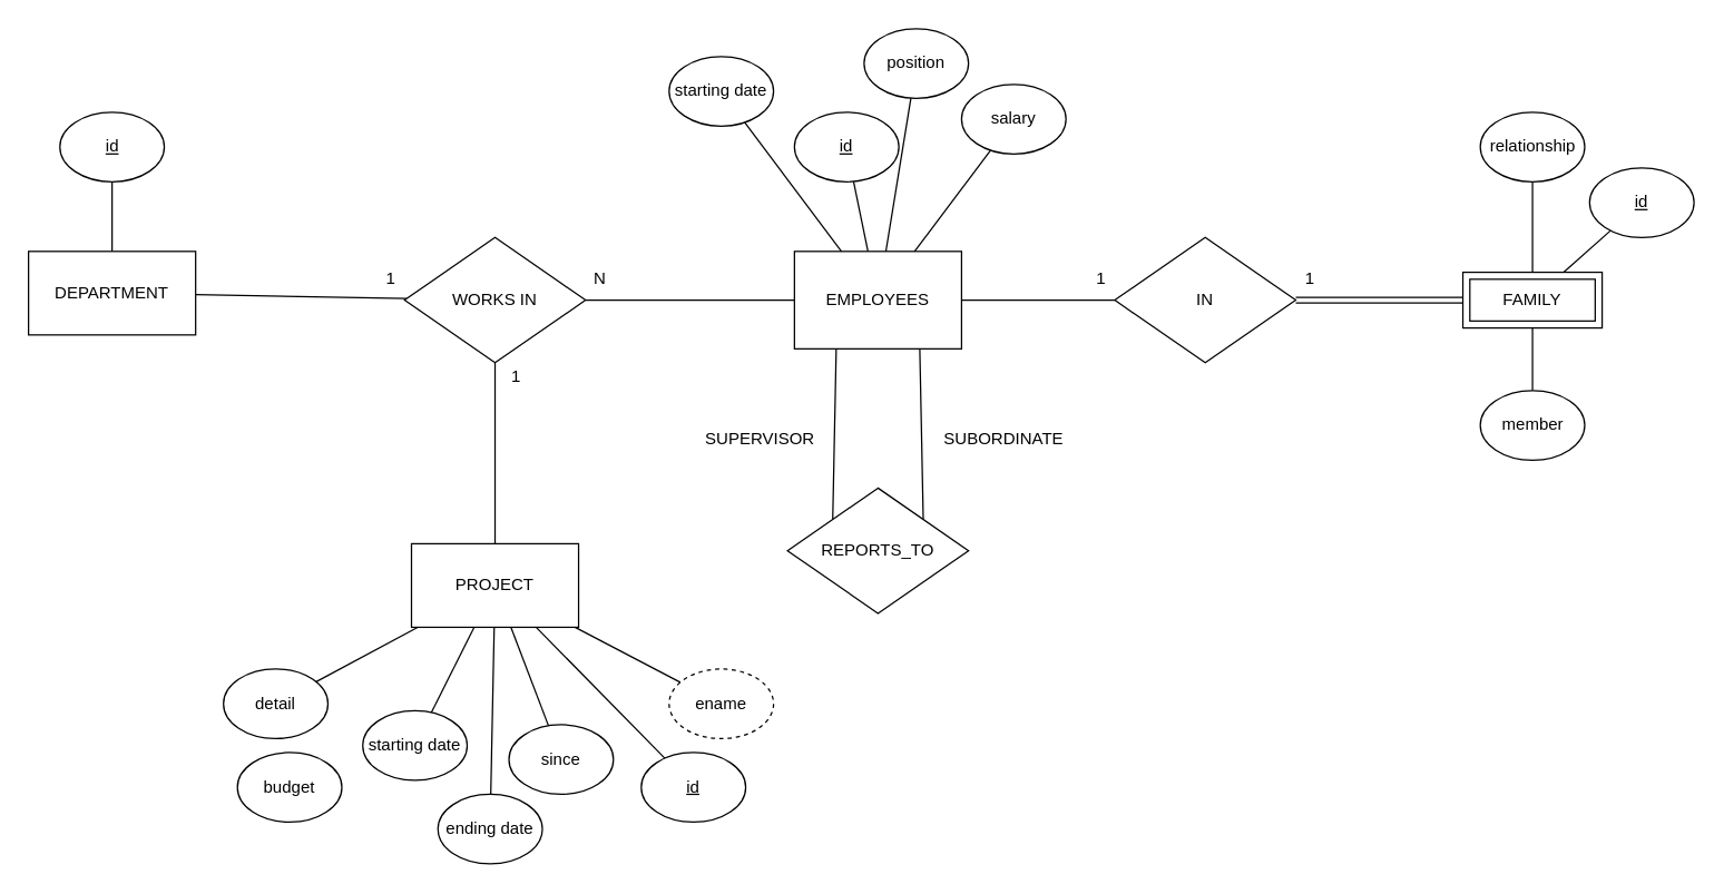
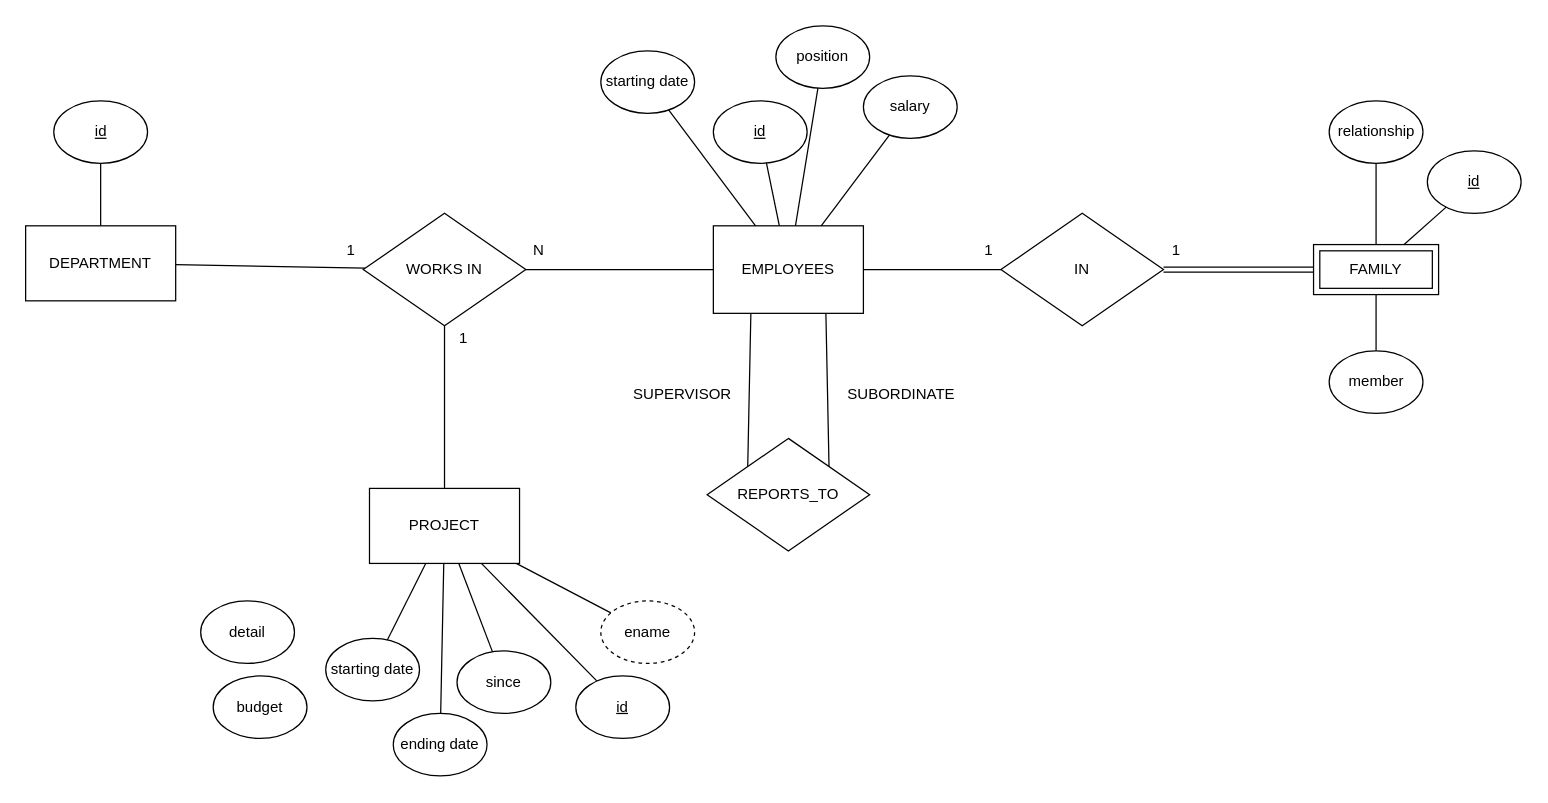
  <mxCell id="0" />
  <mxCell id="1" parent="0" />
  <mxCell id="2" value="" style="rounded=0;orthogonalLoop=1;jettySize=auto;html=1;endArrow=none;endFill=0;" edge="1" parent="1" source="4" target="10"><mxGeometry relative="1" as="geometry"><mxPoint x="220" y="210" as="targetPoint" /></mxGeometry></mxCell>
  <mxCell id="3" value="" style="edgeStyle=none;rounded=0;orthogonalLoop=1;jettySize=auto;html=1;endArrow=none;endFill=0;" edge="1" parent="1" source="4" target="27"><mxGeometry relative="1" as="geometry" /></mxCell>
  <mxCell id="4" value="DEPARTMENT" style="rounded=0;whiteSpace=wrap;html=1;" vertex="1" parent="1"><mxGeometry x="20" y="180" width="120" height="60" as="geometry" /></mxCell>
  <mxCell id="5" value="" style="edgeStyle=none;rounded=0;orthogonalLoop=1;jettySize=auto;html=1;endArrow=none;endFill=0;entryX=1;entryY=0;entryDx=0;entryDy=0;exitX=0.75;exitY=1;exitDx=0;exitDy=0;" edge="1" parent="1" source="7" target="19"><mxGeometry relative="1" as="geometry"><mxPoint x="660" y="340" as="targetPoint" /></mxGeometry></mxCell>
  <mxCell id="6" value="" style="edgeStyle=none;rounded=0;orthogonalLoop=1;jettySize=auto;html=1;endArrow=none;endFill=0;" edge="1" parent="1" source="7" target="26"><mxGeometry relative="1" as="geometry" /></mxCell>
  <mxCell id="7" value="EMPLOYEES" style="rounded=0;whiteSpace=wrap;html=1;" vertex="1" parent="1"><mxGeometry x="570" y="180" width="120" height="70" as="geometry" /></mxCell>
  <mxCell id="8" value="" style="edgeStyle=none;rounded=0;orthogonalLoop=1;jettySize=auto;html=1;endArrow=none;endFill=0;" edge="1" parent="1" source="10" target="7"><mxGeometry relative="1" as="geometry"><mxPoint x="500" y="215" as="targetPoint" /></mxGeometry></mxCell>
  <mxCell id="9" value="" style="edgeStyle=none;rounded=0;orthogonalLoop=1;jettySize=auto;html=1;endArrow=none;endFill=0;" edge="1" parent="1" source="10" target="18"><mxGeometry relative="1" as="geometry"><mxPoint x="355" y="340" as="targetPoint" /></mxGeometry></mxCell>
  <mxCell id="10" value="WORKS IN" style="rhombus;whiteSpace=wrap;html=1;" vertex="1" parent="1"><mxGeometry x="290" y="170" width="130" height="90" as="geometry" /></mxCell>
  <mxCell id="11" value="N" style="text;html=1;align=center;verticalAlign=middle;resizable=0;points=[];autosize=1;" vertex="1" parent="1"><mxGeometry x="420" y="190" width="20" height="20" as="geometry" /></mxCell>
  <mxCell id="12" value="1" style="text;html=1;align=center;verticalAlign=middle;resizable=0;points=[];autosize=1;" vertex="1" parent="1"><mxGeometry x="270" y="190" width="20" height="20" as="geometry" /></mxCell>
  <mxCell id="13" value="" style="edgeStyle=none;rounded=0;orthogonalLoop=1;jettySize=auto;html=1;endArrow=none;endFill=0;entryX=0.25;entryY=1;entryDx=0;entryDy=0;exitX=0;exitY=0;exitDx=0;exitDy=0;" edge="1" parent="1" source="19" target="7"><mxGeometry relative="1" as="geometry"><mxPoint x="600" y="340" as="sourcePoint" /><mxPoint x="490" y="375" as="targetPoint" /></mxGeometry></mxCell>
  <mxCell id="14" value="" style="edgeStyle=none;rounded=0;orthogonalLoop=1;jettySize=auto;html=1;endArrow=none;endFill=0;" edge="1" parent="1" source="18" target="23"><mxGeometry relative="1" as="geometry" /></mxCell>
  <mxCell id="15" value="" style="edgeStyle=none;rounded=0;orthogonalLoop=1;jettySize=auto;html=1;endArrow=none;endFill=0;" edge="1" parent="1" source="18" target="24"><mxGeometry relative="1" as="geometry" /></mxCell>
  <mxCell id="16" value="" style="edgeStyle=none;rounded=0;orthogonalLoop=1;jettySize=auto;html=1;endArrow=none;endFill=0;" edge="1" parent="1" source="18" target="25"><mxGeometry relative="1" as="geometry"><mxPoint x="495" y="420" as="targetPoint" /></mxGeometry></mxCell>
  <mxCell id="17" value="" style="edgeStyle=none;rounded=0;orthogonalLoop=1;jettySize=auto;html=1;endArrow=none;endFill=0;" edge="1" parent="1" source="18" target="33"><mxGeometry relative="1" as="geometry"><mxPoint x="495" y="420" as="targetPoint" /></mxGeometry></mxCell>
  <mxCell id="18" value="PROJECT" style="rounded=0;whiteSpace=wrap;html=1;" vertex="1" parent="1"><mxGeometry x="295" y="390" width="120" height="60" as="geometry" /></mxCell>
  <mxCell id="19" value="REPORTS_TO" style="rhombus;whiteSpace=wrap;html=1;" vertex="1" parent="1"><mxGeometry x="565" y="350" width="130" height="90" as="geometry" /></mxCell>
  <mxCell id="20" value="SUPERVISOR" style="text;html=1;align=center;verticalAlign=middle;resizable=0;points=[];autosize=1;" vertex="1" parent="1"><mxGeometry x="500" y="305" width="90" height="20" as="geometry" /></mxCell>
  <mxCell id="21" value="SUBORDINATE" style="text;html=1;align=center;verticalAlign=middle;resizable=0;points=[];autosize=1;" vertex="1" parent="1"><mxGeometry x="670" y="305" width="100" height="20" as="geometry" /></mxCell>
  <mxCell id="22" value="1" style="text;html=1;align=center;verticalAlign=middle;resizable=0;points=[];autosize=1;" vertex="1" parent="1"><mxGeometry x="360" y="260" width="20" height="20" as="geometry" /></mxCell>
  <mxCell id="23" value="starting date" style="ellipse;whiteSpace=wrap;html=1;" vertex="1" parent="1"><mxGeometry x="260" y="510" width="75" height="50" as="geometry" /></mxCell>
  <mxCell id="24" value="ending date" style="ellipse;whiteSpace=wrap;html=1;" vertex="1" parent="1"><mxGeometry x="314" y="570" width="75" height="50" as="geometry" /></mxCell>
  <mxCell id="25" value="since" style="ellipse;whiteSpace=wrap;html=1;" vertex="1" parent="1"><mxGeometry x="365" y="520" width="75" height="50" as="geometry" /></mxCell>
  <mxCell id="26" value="&lt;u&gt;id&lt;/u&gt;" style="ellipse;whiteSpace=wrap;html=1;" vertex="1" parent="1"><mxGeometry x="570" y="80" width="75" height="50" as="geometry" /></mxCell>
  <mxCell id="27" value="&lt;u&gt;id&lt;/u&gt;" style="ellipse;whiteSpace=wrap;html=1;" vertex="1" parent="1"><mxGeometry x="42.5" y="80" width="75" height="50" as="geometry" /></mxCell>
  <mxCell id="28" value="" style="edgeStyle=none;rounded=0;orthogonalLoop=1;jettySize=auto;html=1;endArrow=none;endFill=0;" edge="1" parent="1" source="29" target="18"><mxGeometry relative="1" as="geometry"><mxPoint x="497.5" y="460" as="targetPoint" /></mxGeometry></mxCell>
  <mxCell id="29" value="&lt;u&gt;id&lt;/u&gt;" style="ellipse;whiteSpace=wrap;html=1;" vertex="1" parent="1"><mxGeometry x="460" y="540" width="75" height="50" as="geometry" /></mxCell>
  <mxCell id="30" value="budget" style="ellipse;whiteSpace=wrap;html=1;" vertex="1" parent="1"><mxGeometry x="170" y="540" width="75" height="50" as="geometry" /></mxCell>
- <mxCell id="31" value="" style="edgeStyle=none;rounded=0;orthogonalLoop=1;jettySize=auto;html=1;endArrow=none;endFill=0;" edge="1" parent="1" source="32" target="18"><mxGeometry relative="1" as="geometry"><mxPoint x="177.5" y="390" as="targetPoint" /></mxGeometry></mxCell>
  <mxCell id="32" value="detail" style="ellipse;whiteSpace=wrap;html=1;" vertex="1" parent="1"><mxGeometry x="160" y="480" width="75" height="50" as="geometry" /></mxCell>
  <mxCell id="33" value="ename" style="ellipse;whiteSpace=wrap;html=1;dashed=1;" vertex="1" parent="1"><mxGeometry x="480" y="480" width="75" height="50" as="geometry" /></mxCell>
  <mxCell id="34" value="" style="edgeStyle=none;rounded=0;orthogonalLoop=1;jettySize=auto;html=1;endArrow=none;endFill=0;" edge="1" parent="1" source="35" target="7"><mxGeometry relative="1" as="geometry"><mxPoint x="657.5" y="150" as="targetPoint" /></mxGeometry></mxCell>
  <mxCell id="35" value="position" style="ellipse;whiteSpace=wrap;html=1;" vertex="1" parent="1"><mxGeometry x="620" y="20" width="75" height="50" as="geometry" /></mxCell>
  <mxCell id="36" value="" style="edgeStyle=none;rounded=0;orthogonalLoop=1;jettySize=auto;html=1;endArrow=none;endFill=0;" edge="1" parent="1" source="37" target="7"><mxGeometry relative="1" as="geometry"><mxPoint x="727.5" y="190" as="targetPoint" /></mxGeometry></mxCell>
  <mxCell id="37" value="salary" style="ellipse;whiteSpace=wrap;html=1;" vertex="1" parent="1"><mxGeometry x="690" y="60" width="75" height="50" as="geometry" /></mxCell>
  <mxCell id="38" value="" style="edgeStyle=none;rounded=0;orthogonalLoop=1;jettySize=auto;html=1;endArrow=none;endFill=0;" edge="1" parent="1" source="39" target="7"><mxGeometry relative="1" as="geometry"><mxPoint x="517.5" y="160" as="targetPoint" /></mxGeometry></mxCell>
  <mxCell id="39" value="starting date" style="ellipse;whiteSpace=wrap;html=1;" vertex="1" parent="1"><mxGeometry x="480" y="40" width="75" height="50" as="geometry" /></mxCell>
  <mxCell id="40" value="" style="edgeStyle=none;rounded=0;orthogonalLoop=1;jettySize=auto;html=1;endArrow=none;endFill=0;" edge="1" parent="1" source="42" target="7"><mxGeometry relative="1" as="geometry"><mxPoint x="720" y="215" as="targetPoint" /></mxGeometry></mxCell>
  <mxCell id="41" value="" style="edgeStyle=none;rounded=0;orthogonalLoop=1;jettySize=auto;html=1;endArrow=none;endFill=0;shape=link;" edge="1" parent="1" source="42" target="44"><mxGeometry relative="1" as="geometry"><mxPoint x="1040" y="215" as="targetPoint" /></mxGeometry></mxCell>
  <mxCell id="42" value="IN" style="rhombus;whiteSpace=wrap;html=1;" vertex="1" parent="1"><mxGeometry x="800" y="170" width="130" height="90" as="geometry" /></mxCell>
  <mxCell id="43" value="" style="edgeStyle=none;rounded=0;orthogonalLoop=1;jettySize=auto;html=1;endArrow=none;endFill=0;" edge="1" parent="1" source="44" target="47"><mxGeometry relative="1" as="geometry"><mxPoint x="1230" y="215" as="targetPoint" /></mxGeometry></mxCell>
  <mxCell id="44" value="FAMILY" style="shape=ext;margin=3;double=1;whiteSpace=wrap;html=1;align=center;" vertex="1" parent="1"><mxGeometry x="1050" y="195" width="100" height="40" as="geometry" /></mxCell>
  <mxCell id="45" value="1" style="text;html=1;align=center;verticalAlign=middle;resizable=0;points=[];autosize=1;" vertex="1" parent="1"><mxGeometry x="780" y="190" width="20" height="20" as="geometry" /></mxCell>
  <mxCell id="46" value="1" style="text;html=1;align=center;verticalAlign=middle;resizable=0;points=[];autosize=1;" vertex="1" parent="1"><mxGeometry x="930" y="190" width="20" height="20" as="geometry" /></mxCell>
  <mxCell id="47" value="relationship" style="ellipse;whiteSpace=wrap;html=1;" vertex="1" parent="1"><mxGeometry x="1062.5" y="80" width="75" height="50" as="geometry" /></mxCell>
  <mxCell id="48" value="" style="edgeStyle=none;rounded=0;orthogonalLoop=1;jettySize=auto;html=1;endArrow=none;endFill=0;" edge="1" parent="1" source="49" target="44"><mxGeometry relative="1" as="geometry"><mxPoint x="1187.5" y="200" as="targetPoint" /></mxGeometry></mxCell>
  <mxCell id="49" value="member" style="ellipse;whiteSpace=wrap;html=1;" vertex="1" parent="1"><mxGeometry x="1062.5" y="280" width="75" height="50" as="geometry" /></mxCell>
  <mxCell id="50" value="" style="edgeStyle=none;rounded=0;orthogonalLoop=1;jettySize=auto;html=1;endArrow=none;endFill=0;" edge="1" parent="1" source="51" target="44"><mxGeometry relative="1" as="geometry"><mxPoint x="1197.5" y="250" as="targetPoint" /></mxGeometry></mxCell>
  <mxCell id="51" value="&lt;u&gt;id&lt;/u&gt;" style="ellipse;whiteSpace=wrap;html=1;" vertex="1" parent="1"><mxGeometry x="1141" y="120" width="75" height="50" as="geometry" /></mxCell>
